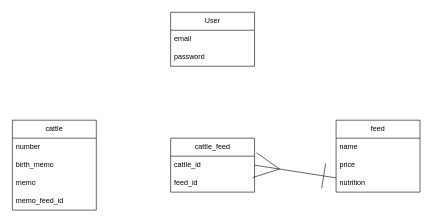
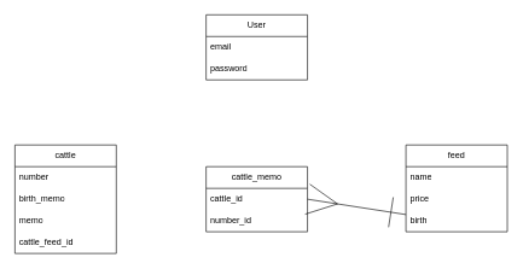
  <mxCell id="0" />
  <mxCell id="1" parent="0" />
  <mxCell id="2" value="User" style="swimlane;fontStyle=0;childLayout=stackLayout;horizontal=1;startSize=30;horizontalStack=0;resizeParent=1;resizeParentMax=0;resizeLast=0;collapsible=1;marginBottom=0;whiteSpace=wrap;html=1;" parent="1" vertex="1"><mxGeometry x="284" y="20" width="140" height="90" as="geometry" /></mxCell>
  <mxCell id="3" value="email" style="text;strokeColor=none;fillColor=none;align=left;verticalAlign=middle;spacingLeft=4;spacingRight=4;overflow=hidden;points=[[0,0.5],[1,0.5]];portConstraint=eastwest;rotatable=0;whiteSpace=wrap;html=1;" parent="2" vertex="1"><mxGeometry y="30" width="140" height="30" as="geometry" /></mxCell>
  <mxCell id="4" value="password" style="text;strokeColor=none;fillColor=none;align=left;verticalAlign=middle;spacingLeft=4;spacingRight=4;overflow=hidden;points=[[0,0.5],[1,0.5]];portConstraint=eastwest;rotatable=0;whiteSpace=wrap;html=1;" parent="2" vertex="1"><mxGeometry y="60" width="140" height="30" as="geometry" /></mxCell>
  <mxCell id="5" value="feed" style="swimlane;fontStyle=0;childLayout=stackLayout;horizontal=1;startSize=30;horizontalStack=0;resizeParent=1;resizeParentMax=0;resizeLast=0;collapsible=1;marginBottom=0;whiteSpace=wrap;html=1;" parent="1" vertex="1"><mxGeometry x="560" y="200" width="140" height="120" as="geometry" /></mxCell>
  <mxCell id="6" value="name" style="text;strokeColor=none;fillColor=none;align=left;verticalAlign=middle;spacingLeft=4;spacingRight=4;overflow=hidden;points=[[0,0.5],[1,0.5]];portConstraint=eastwest;rotatable=0;whiteSpace=wrap;html=1;" parent="5" vertex="1"><mxGeometry y="30" width="140" height="30" as="geometry" /></mxCell>
  <mxCell id="7" value="price" style="text;strokeColor=none;fillColor=none;align=left;verticalAlign=middle;spacingLeft=4;spacingRight=4;overflow=hidden;points=[[0,0.5],[1,0.5]];portConstraint=eastwest;rotatable=0;whiteSpace=wrap;html=1;" parent="5" vertex="1"><mxGeometry y="60" width="140" height="30" as="geometry" /></mxCell>
- <mxCell id="8" value="nutrition" style="text;strokeColor=none;fillColor=none;align=left;verticalAlign=middle;spacingLeft=4;spacingRight=4;overflow=hidden;points=[[0,0.5],[1,0.5]];portConstraint=eastwest;rotatable=0;whiteSpace=wrap;html=1;" parent="5" vertex="1"><mxGeometry y="90" width="140" height="30" as="geometry" /></mxCell>
+ <mxCell id="8" value="birth" style="text;strokeColor=none;fillColor=none;align=left;verticalAlign=middle;spacingLeft=4;spacingRight=4;overflow=hidden;points=[[0,0.5],[1,0.5]];portConstraint=eastwest;rotatable=0;whiteSpace=wrap;html=1;" parent="5" vertex="1"><mxGeometry y="90" width="140" height="30" as="geometry" /></mxCell>
  <mxCell id="9" value="cattle" style="swimlane;fontStyle=0;childLayout=stackLayout;horizontal=1;startSize=30;horizontalStack=0;resizeParent=1;resizeParentMax=0;resizeLast=0;collapsible=1;marginBottom=0;whiteSpace=wrap;html=1;" parent="1" vertex="1"><mxGeometry x="20" y="200" width="140" height="150" as="geometry"><mxRectangle x="80" y="210" width="70" height="30" as="alternateBounds" /></mxGeometry></mxCell>
  <mxCell id="10" value="number" style="text;strokeColor=none;fillColor=none;align=left;verticalAlign=middle;spacingLeft=4;spacingRight=4;overflow=hidden;points=[[0,0.5],[1,0.5]];portConstraint=eastwest;rotatable=0;whiteSpace=wrap;html=1;" parent="9" vertex="1"><mxGeometry y="30" width="140" height="30" as="geometry" /></mxCell>
  <mxCell id="11" value="birth_memo" style="text;strokeColor=none;fillColor=none;align=left;verticalAlign=middle;spacingLeft=4;spacingRight=4;overflow=hidden;points=[[0,0.5],[1,0.5]];portConstraint=eastwest;rotatable=0;whiteSpace=wrap;html=1;" parent="9" vertex="1"><mxGeometry y="60" width="140" height="30" as="geometry" /></mxCell>
  <mxCell id="12" value="memo" style="text;strokeColor=none;fillColor=none;align=left;verticalAlign=middle;spacingLeft=4;spacingRight=4;overflow=hidden;points=[[0,0.5],[1,0.5]];portConstraint=eastwest;rotatable=0;whiteSpace=wrap;html=1;" parent="9" vertex="1"><mxGeometry y="90" width="140" height="30" as="geometry" /></mxCell>
- <mxCell id="13" value="memo_feed_id" style="text;strokeColor=none;fillColor=none;align=left;verticalAlign=middle;spacingLeft=4;spacingRight=4;overflow=hidden;points=[[0,0.5],[1,0.5]];portConstraint=eastwest;rotatable=0;whiteSpace=wrap;html=1;" parent="9" vertex="1"><mxGeometry y="120" width="140" height="30" as="geometry" /></mxCell>
- <mxCell id="14" value="cattle_feed" style="swimlane;fontStyle=0;childLayout=stackLayout;horizontal=1;startSize=30;horizontalStack=0;resizeParent=1;resizeParentMax=0;resizeLast=0;collapsible=1;marginBottom=0;whiteSpace=wrap;html=1;" parent="1" vertex="1"><mxGeometry x="284" y="230" width="140" height="90" as="geometry" /></mxCell>
+ <mxCell id="13" value="cattle_feed_id" style="text;strokeColor=none;fillColor=none;align=left;verticalAlign=middle;spacingLeft=4;spacingRight=4;overflow=hidden;points=[[0,0.5],[1,0.5]];portConstraint=eastwest;rotatable=0;whiteSpace=wrap;html=1;" parent="9" vertex="1"><mxGeometry y="120" width="140" height="30" as="geometry" /></mxCell>
+ <mxCell id="14" value="cattle_memo" style="swimlane;fontStyle=0;childLayout=stackLayout;horizontal=1;startSize=30;horizontalStack=0;resizeParent=1;resizeParentMax=0;resizeLast=0;collapsible=1;marginBottom=0;whiteSpace=wrap;html=1;" parent="1" vertex="1"><mxGeometry x="284" y="230" width="140" height="90" as="geometry" /></mxCell>
  <mxCell id="15" value="cattle_id" style="text;strokeColor=none;fillColor=none;align=left;verticalAlign=middle;spacingLeft=4;spacingRight=4;overflow=hidden;points=[[0,0.5],[1,0.5]];portConstraint=eastwest;rotatable=0;whiteSpace=wrap;html=1;" parent="14" vertex="1"><mxGeometry y="30" width="140" height="30" as="geometry" /></mxCell>
- <mxCell id="16" value="feed_id" style="text;strokeColor=none;fillColor=none;align=left;verticalAlign=middle;spacingLeft=4;spacingRight=4;overflow=hidden;points=[[0,0.5],[1,0.5]];portConstraint=eastwest;rotatable=0;whiteSpace=wrap;html=1;" parent="14" vertex="1"><mxGeometry y="60" width="140" height="30" as="geometry" /></mxCell>
+ <mxCell id="16" value="number_id" style="text;strokeColor=none;fillColor=none;align=left;verticalAlign=middle;spacingLeft=4;spacingRight=4;overflow=hidden;points=[[0,0.5],[1,0.5]];portConstraint=eastwest;rotatable=0;whiteSpace=wrap;html=1;" parent="14" vertex="1"><mxGeometry y="60" width="140" height="30" as="geometry" /></mxCell>
  <mxCell id="17" style="html=1;exitX=0;exitY=0.25;exitDx=0;exitDy=0;entryX=1;entryY=0.5;entryDx=0;entryDy=0;endArrow=ERmany;endFill=0;targetPerimeterSpacing=0;startArrow=ERone;startFill=0;strokeWidth=1;sourcePerimeterSpacing=0;endSize=40;startSize=40;" edge="1" parent="1" target="15"><mxGeometry relative="1" as="geometry"><mxPoint x="560" y="296.25" as="sourcePoint" /><mxPoint x="359.98" y="453.75" as="targetPoint" /></mxGeometry></mxCell>
